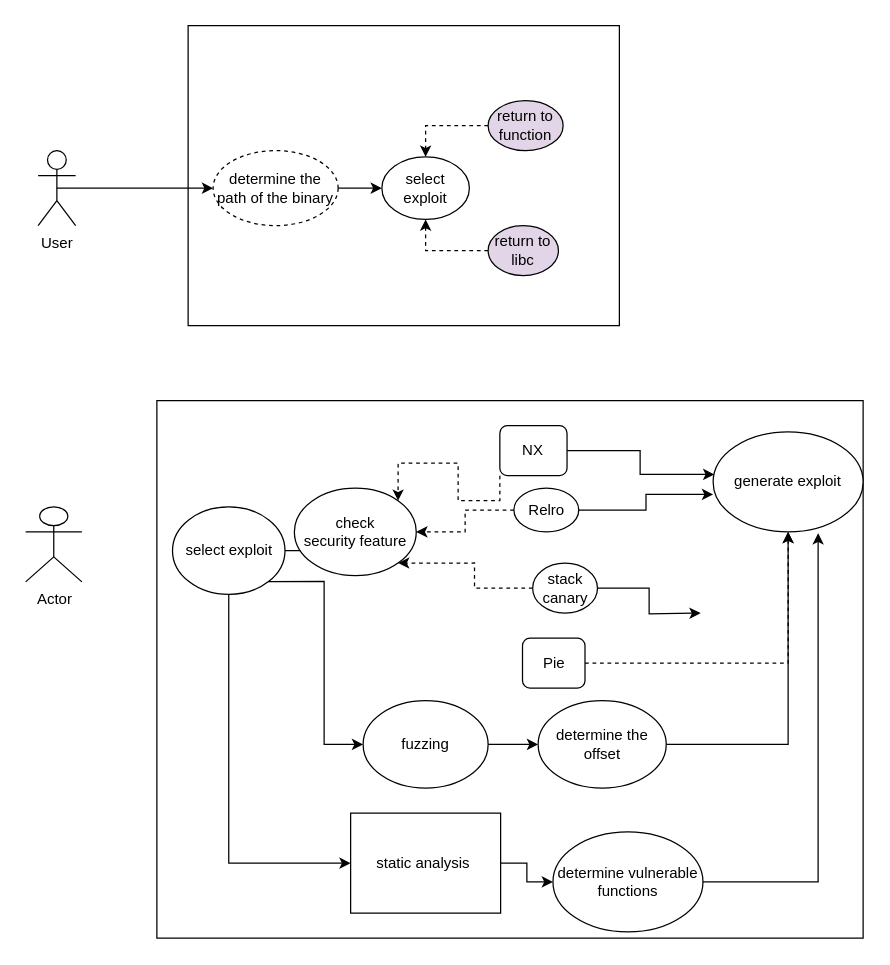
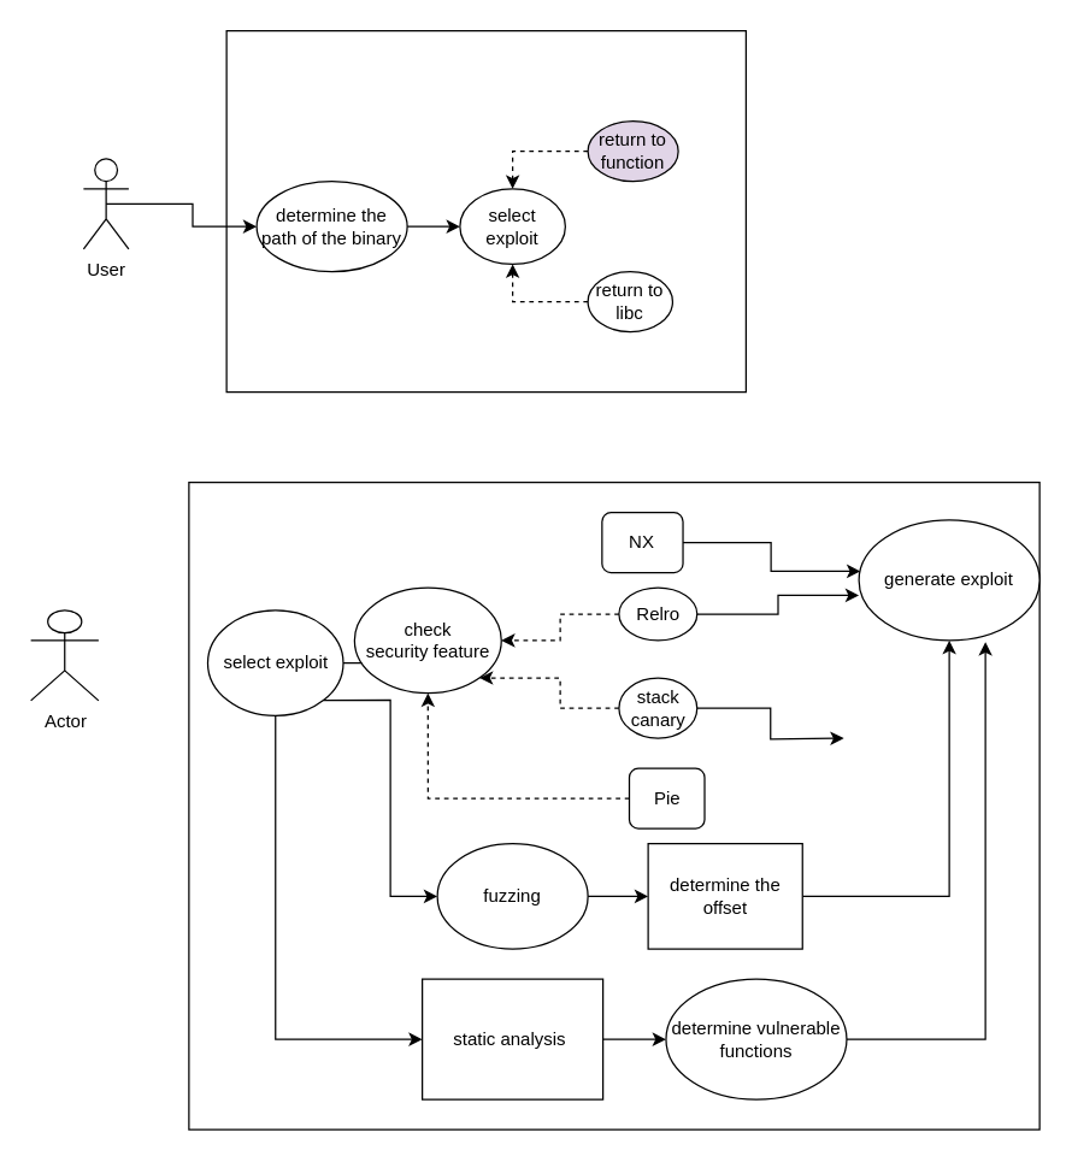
  <mxCell id="0" />
  <mxCell id="1" parent="0" />
  <mxCell id="2" style="edgeStyle=orthogonalEdgeStyle;rounded=0;orthogonalLoop=1;jettySize=auto;html=1;exitX=0.5;exitY=0.5;exitDx=0;exitDy=0;exitPerimeter=0;entryX=0;entryY=0.5;entryDx=0;entryDy=0;" edge="1" parent="1" source="3" target="6"><mxGeometry relative="1" as="geometry" /></mxCell>
- <mxCell id="3" value="User" style="shape=umlActor;verticalLabelPosition=bottom;verticalAlign=top;html=1;outlineConnect=0;" vertex="1" parent="1"><mxGeometry x="30" y="120" width="30" height="60" as="geometry" /></mxCell>
+ <mxCell id="3" value="User" style="shape=umlActor;verticalLabelPosition=bottom;verticalAlign=top;html=1;outlineConnect=0;" vertex="1" parent="1"><mxGeometry x="55" y="105" width="30" height="60" as="geometry" /></mxCell>
  <mxCell id="4" value="" style="rounded=0;whiteSpace=wrap;html=1;fillColor=none;" vertex="1" parent="1"><mxGeometry x="150" y="20" width="345" height="240" as="geometry" /></mxCell>
  <mxCell id="5" style="edgeStyle=orthogonalEdgeStyle;rounded=0;orthogonalLoop=1;jettySize=auto;html=1;exitX=1;exitY=0.5;exitDx=0;exitDy=0;entryX=0;entryY=0.5;entryDx=0;entryDy=0;" edge="1" parent="1" source="6" target="7"><mxGeometry relative="1" as="geometry" /></mxCell>
- <mxCell id="6" value="determine the path of the binary" style="ellipse;whiteSpace=wrap;html=1;dashed=1;" vertex="1" parent="1"><mxGeometry x="170" y="120" width="100" height="60" as="geometry" /></mxCell>
+ <mxCell id="6" value="determine the path of the binary" style="ellipse;whiteSpace=wrap;html=1;" vertex="1" parent="1"><mxGeometry x="170" y="120" width="100" height="60" as="geometry" /></mxCell>
  <mxCell id="7" value="select exploit" style="ellipse;whiteSpace=wrap;html=1;" vertex="1" parent="1"><mxGeometry x="305" y="125" width="70" height="50" as="geometry" /></mxCell>
  <mxCell id="8" style="edgeStyle=orthogonalEdgeStyle;rounded=0;orthogonalLoop=1;jettySize=auto;html=1;exitX=0;exitY=0.5;exitDx=0;exitDy=0;entryX=0.5;entryY=1;entryDx=0;entryDy=0;dashed=1;" edge="1" parent="1" source="9" target="7"><mxGeometry relative="1" as="geometry" /></mxCell>
- <mxCell id="9" value="return to libc" style="ellipse;whiteSpace=wrap;html=1;fillColor=#e1d5e7;" vertex="1" parent="1"><mxGeometry x="390" y="180" width="56.25" height="40" as="geometry" /></mxCell>
+ <mxCell id="9" value="return to libc" style="ellipse;whiteSpace=wrap;html=1;" vertex="1" parent="1"><mxGeometry x="390" y="180" width="56.25" height="40" as="geometry" /></mxCell>
  <mxCell id="10" style="edgeStyle=orthogonalEdgeStyle;rounded=0;orthogonalLoop=1;jettySize=auto;html=1;exitX=0;exitY=0.5;exitDx=0;exitDy=0;dashed=1;" edge="1" parent="1" source="11" target="7"><mxGeometry relative="1" as="geometry" /></mxCell>
  <mxCell id="11" value="return to function" style="ellipse;whiteSpace=wrap;html=1;fillColor=#e1d5e7;" vertex="1" parent="1"><mxGeometry x="390" y="80" width="60" height="40" as="geometry" /></mxCell>
  <mxCell id="12" value="" style="rounded=0;whiteSpace=wrap;html=1;fillColor=none;" vertex="1" parent="1"><mxGeometry x="125" y="320" width="565" height="430" as="geometry" /></mxCell>
  <mxCell id="13" style="edgeStyle=orthogonalEdgeStyle;rounded=0;orthogonalLoop=1;jettySize=auto;html=1;entryX=0;entryY=0.5;entryDx=0;entryDy=0;" edge="1" parent="1" source="16" target="18"><mxGeometry relative="1" as="geometry" /></mxCell>
  <mxCell id="14" style="edgeStyle=orthogonalEdgeStyle;rounded=0;orthogonalLoop=1;jettySize=auto;html=1;exitX=1;exitY=1;exitDx=0;exitDy=0;entryX=0;entryY=0.5;entryDx=0;entryDy=0;" edge="1" parent="1" source="16" target="31"><mxGeometry relative="1" as="geometry" /></mxCell>
  <mxCell id="15" style="edgeStyle=orthogonalEdgeStyle;rounded=0;orthogonalLoop=1;jettySize=auto;html=1;exitX=0.5;exitY=1;exitDx=0;exitDy=0;entryX=0;entryY=0.5;entryDx=0;entryDy=0;" edge="1" parent="1" source="16" target="33"><mxGeometry relative="1" as="geometry" /></mxCell>
  <mxCell id="16" value="select exploit" style="ellipse;whiteSpace=wrap;html=1;" vertex="1" parent="1"><mxGeometry x="137.5" y="405" width="90" height="70" as="geometry" /></mxCell>
  <mxCell id="17" value="Actor" style="shape=umlActor;verticalLabelPosition=bottom;verticalAlign=top;html=1;outlineConnect=0;" vertex="1" parent="1"><mxGeometry x="20" y="405" width="45" height="60" as="geometry" /></mxCell>
  <mxCell id="18" value="check&lt;br&gt;security feature" style="ellipse;whiteSpace=wrap;html=1;" vertex="1" parent="1"><mxGeometry x="235" y="390" width="97.5" height="70" as="geometry" /></mxCell>
- <mxCell id="19" style="edgeStyle=orthogonalEdgeStyle;rounded=0;orthogonalLoop=1;jettySize=auto;html=1;exitX=0;exitY=1;exitDx=0;exitDy=0;entryX=1;entryY=0;entryDx=0;entryDy=0;dashed=1;" edge="1" parent="1" source="21" target="18"><mxGeometry relative="1" as="geometry" /></mxCell>
  <mxCell id="20" style="edgeStyle=orthogonalEdgeStyle;rounded=0;orthogonalLoop=1;jettySize=auto;html=1;exitX=1;exitY=0.5;exitDx=0;exitDy=0;entryX=0.008;entryY=0.425;entryDx=0;entryDy=0;entryPerimeter=0;" edge="1" parent="1" source="21" target="38"><mxGeometry relative="1" as="geometry" /></mxCell>
  <mxCell id="21" value="NX" style="whiteSpace=wrap;html=1;rounded=1;" vertex="1" parent="1"><mxGeometry x="399.38" y="340" width="53.75" height="40" as="geometry" /></mxCell>
  <mxCell id="22" style="edgeStyle=orthogonalEdgeStyle;rounded=0;orthogonalLoop=1;jettySize=auto;html=1;entryX=1;entryY=0.5;entryDx=0;entryDy=0;dashed=1;" edge="1" parent="1" source="24" target="18"><mxGeometry relative="1" as="geometry" /></mxCell>
  <mxCell id="23" style="edgeStyle=orthogonalEdgeStyle;rounded=0;orthogonalLoop=1;jettySize=auto;html=1;exitX=1;exitY=0.5;exitDx=0;exitDy=0;entryX=0;entryY=0.625;entryDx=0;entryDy=0;entryPerimeter=0;" edge="1" parent="1" source="24" target="38"><mxGeometry relative="1" as="geometry" /></mxCell>
  <mxCell id="24" value="Relro" style="ellipse;whiteSpace=wrap;html=1;" vertex="1" parent="1"><mxGeometry x="410.63" y="390" width="51.87" height="35" as="geometry" /></mxCell>
  <mxCell id="25" style="edgeStyle=orthogonalEdgeStyle;rounded=0;orthogonalLoop=1;jettySize=auto;html=1;entryX=1;entryY=1;entryDx=0;entryDy=0;dashed=1;" edge="1" parent="1" source="27" target="18"><mxGeometry relative="1" as="geometry" /></mxCell>
  <mxCell id="26" style="edgeStyle=orthogonalEdgeStyle;rounded=0;orthogonalLoop=1;jettySize=auto;html=1;exitX=1;exitY=0.5;exitDx=0;exitDy=0;" edge="1" parent="1" source="27"><mxGeometry relative="1" as="geometry"><mxPoint x="560" y="490" as="targetPoint" /></mxGeometry></mxCell>
- <mxCell id="27" value="stack canary" style="ellipse;whiteSpace=wrap;html=1;" vertex="1" parent="1"><mxGeometry x="425.63" y="450" width="51.87" height="40" as="geometry" /></mxCell>
- <mxCell id="28" style="edgeStyle=orthogonalEdgeStyle;rounded=0;orthogonalLoop=1;jettySize=auto;html=1;dashed=1;" edge="1" parent="1" source="29" target="38"><mxGeometry relative="1" as="geometry" /></mxCell>
+ <mxCell id="27" value="stack canary" style="ellipse;whiteSpace=wrap;html=1;" vertex="1" parent="1"><mxGeometry x="410.63" y="450" width="51.87" height="40" as="geometry" /></mxCell>
+ <mxCell id="28" style="edgeStyle=orthogonalEdgeStyle;rounded=0;orthogonalLoop=1;jettySize=auto;html=1;entryX=0.5;entryY=1;entryDx=0;entryDy=0;dashed=1;" edge="1" parent="1" source="29" target="18"><mxGeometry relative="1" as="geometry" /></mxCell>
  <mxCell id="29" value="Pie" style="whiteSpace=wrap;html=1;rounded=1;" vertex="1" parent="1"><mxGeometry x="417.5" y="510" width="50" height="40" as="geometry" /></mxCell>
  <mxCell id="30" style="edgeStyle=orthogonalEdgeStyle;rounded=0;orthogonalLoop=1;jettySize=auto;html=1;exitX=1;exitY=0.5;exitDx=0;exitDy=0;entryX=0;entryY=0.5;entryDx=0;entryDy=0;" edge="1" parent="1" source="31" target="35"><mxGeometry relative="1" as="geometry" /></mxCell>
  <mxCell id="31" value="fuzzing" style="ellipse;whiteSpace=wrap;html=1;" vertex="1" parent="1"><mxGeometry x="290" y="560" width="100" height="70" as="geometry" /></mxCell>
  <mxCell id="32" style="edgeStyle=orthogonalEdgeStyle;rounded=0;orthogonalLoop=1;jettySize=auto;html=1;exitX=1;exitY=0.5;exitDx=0;exitDy=0;entryX=0;entryY=0.5;entryDx=0;entryDy=0;" edge="1" parent="1" source="33" target="37"><mxGeometry relative="1" as="geometry" /></mxCell>
  <mxCell id="33" value="static analysis&amp;nbsp;" style="whiteSpace=wrap;html=1;rounded=0;" vertex="1" parent="1"><mxGeometry x="280" y="650" width="120" height="80" as="geometry" /></mxCell>
  <mxCell id="34" style="edgeStyle=orthogonalEdgeStyle;rounded=0;orthogonalLoop=1;jettySize=auto;html=1;exitX=1;exitY=0.5;exitDx=0;exitDy=0;entryX=0.5;entryY=1;entryDx=0;entryDy=0;" edge="1" parent="1" source="35" target="38"><mxGeometry relative="1" as="geometry" /></mxCell>
- <mxCell id="35" value="determine the offset" style="ellipse;whiteSpace=wrap;html=1;" vertex="1" parent="1"><mxGeometry x="430" y="560" width="102.5" height="70" as="geometry" /></mxCell>
+ <mxCell id="35" value="determine the offset" style="whiteSpace=wrap;html=1;rounded=0;" vertex="1" parent="1"><mxGeometry x="430" y="560" width="102.5" height="70" as="geometry" /></mxCell>
  <mxCell id="36" style="edgeStyle=orthogonalEdgeStyle;rounded=0;orthogonalLoop=1;jettySize=auto;html=1;exitX=1;exitY=0.5;exitDx=0;exitDy=0;entryX=0.7;entryY=1.013;entryDx=0;entryDy=0;entryPerimeter=0;" edge="1" parent="1" source="37" target="38"><mxGeometry relative="1" as="geometry" /></mxCell>
- <mxCell id="37" value="determine vulnerable functions" style="ellipse;whiteSpace=wrap;html=1;" vertex="1" parent="1"><mxGeometry x="441.87" y="665" width="120" height="80" as="geometry" /></mxCell>
+ <mxCell id="37" value="determine vulnerable functions" style="ellipse;whiteSpace=wrap;html=1;" vertex="1" parent="1"><mxGeometry x="441.87" y="650" width="120" height="80" as="geometry" /></mxCell>
  <mxCell id="38" value="generate exploit" style="ellipse;whiteSpace=wrap;html=1;" vertex="1" parent="1"><mxGeometry x="570" y="345" width="120" height="80" as="geometry" /></mxCell>
